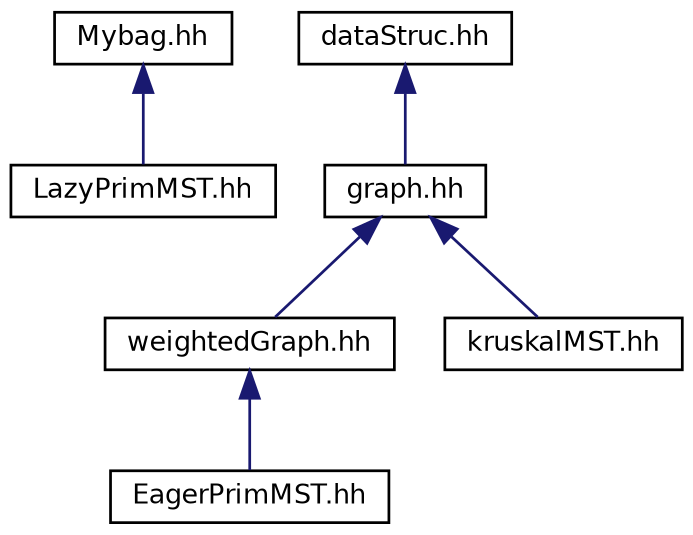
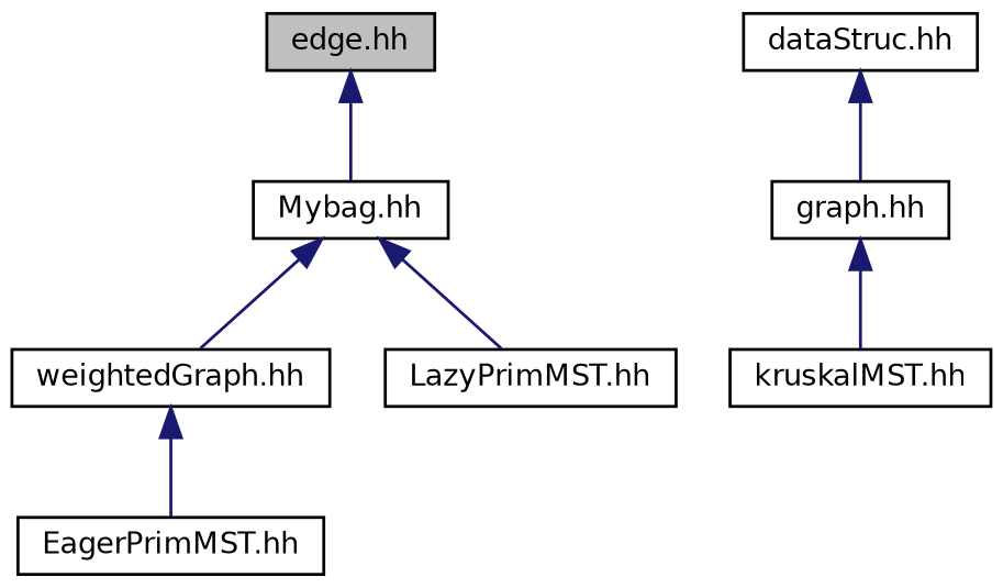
  digraph {
    node [color=black fillcolor=white fontname=Helvetica fontsize=10 shape=record style=filled]
    edge [color=midnightblue dir=back fontname=Helvetica fontsize=10 labelfontname=Helvetica labelfontsize=10 style=solid]
+   n1 [fillcolor=grey75 fontcolor=black height=0.2 label="edge.hh" width=0.4]
    n2 [height=0.2 label="Mybag.hh" width=0.4]
    n3 [height=0.2 label="dataStruc.hh" width=0.4]
    n4 [height=0.2 label="graph.hh" width=0.4]
    n5 [height=0.2 label="weightedGraph.hh" width=0.4]
    n6 [height=0.2 label="LazyPrimMST.hh" width=0.4]
    n7 [height=0.2 label="kruskalMST.hh" width=0.4]
    n8 [height=0.2 label="EagerPrimMST.hh" width=0.4]
-   n4 -> n5
+   n1 -> n2
+   n2 -> n5
    n2 -> n6
    n3 -> n4
    n4 -> n7
    n5 -> n8
  }
